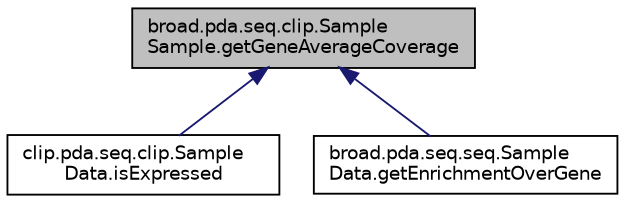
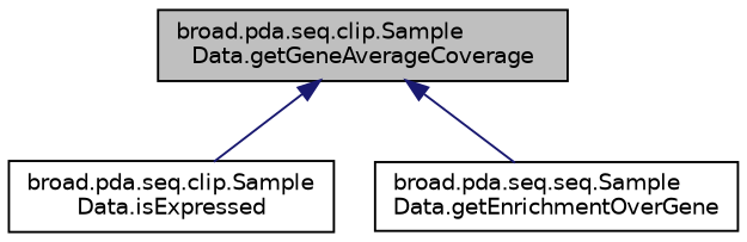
  digraph {
    rankdir=TB
    node [color=black fillcolor=white fontname=Helvetica fontsize=10 shape=record style=filled]
    edge [color=midnightblue dir=back fontname=Helvetica fontsize=10 labelfontname=Helvetica labelfontsize=10 style=solid]
-   n1 [fillcolor=grey75 fontcolor=black height=0.2 label="broad.pda.seq.clip.Sample\lSample.getGeneAverageCoverage" width=0.4]
-   n2 [height=0.2 label="clip.pda.seq.clip.Sample\lData.isExpressed" width=0.4]
+   n1 [fillcolor=grey75 fontcolor=black height=0.2 label="broad.pda.seq.clip.Sample\lData.getGeneAverageCoverage" width=0.4]
+   n2 [height=0.2 label="broad.pda.seq.clip.Sample\lData.isExpressed" width=0.4]
    n3 [height=0.2 label="broad.pda.seq.seq.Sample\lData.getEnrichmentOverGene" width=0.4]
    n1 -> n2
    n1 -> n3
  }
